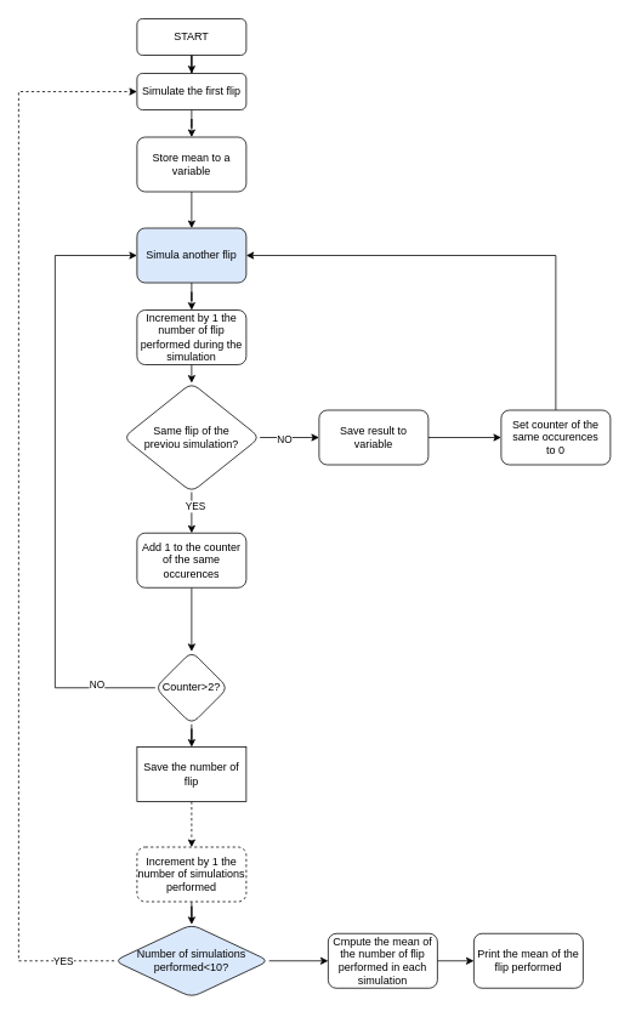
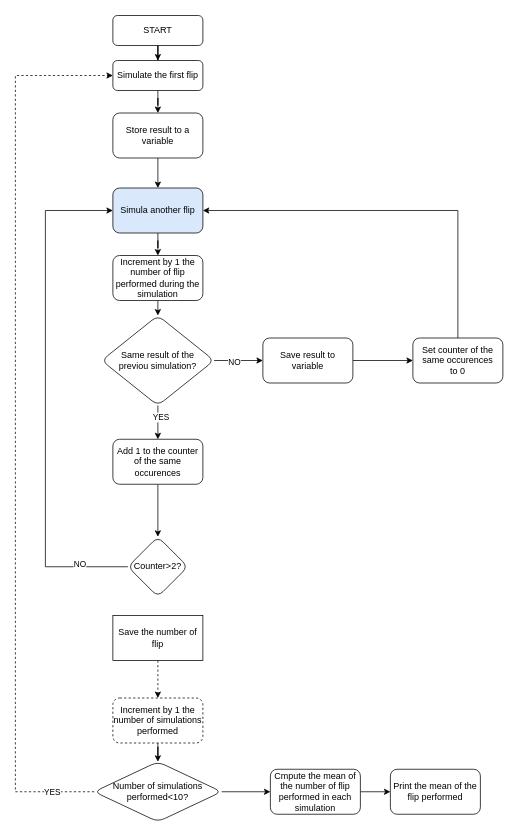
  <mxCell id="0" />
  <mxCell id="1" parent="0" />
  <mxCell id="2" value="" style="edgeStyle=orthogonalEdgeStyle;rounded=0;orthogonalLoop=1;jettySize=auto;html=1;" edge="1" parent="1" source="4" target="6"><mxGeometry relative="1" as="geometry" /></mxCell>
  <mxCell id="3" value="" style="edgeStyle=orthogonalEdgeStyle;rounded=0;orthogonalLoop=1;jettySize=auto;html=1;" edge="1" parent="1" source="24" target="4"><mxGeometry relative="1" as="geometry" /></mxCell>
  <mxCell id="4" value="Simulate the first flip" style="rounded=1;whiteSpace=wrap;html=1;fontSize=12;glass=0;strokeWidth=1;shadow=0;" parent="1" vertex="1"><mxGeometry x="150" y="80" width="120" height="40" as="geometry" /></mxCell>
  <mxCell id="5" value="" style="edgeStyle=orthogonalEdgeStyle;rounded=0;orthogonalLoop=1;jettySize=auto;html=1;" edge="1" parent="1" source="6" target="8"><mxGeometry relative="1" as="geometry" /></mxCell>
- <mxCell id="6" value="Store mean to a variable" style="whiteSpace=wrap;html=1;rounded=1;glass=0;strokeWidth=1;shadow=0;" vertex="1" parent="1"><mxGeometry x="150" y="150" width="120" height="60" as="geometry" /></mxCell>
+ <mxCell id="6" value="Store result to a variable" style="whiteSpace=wrap;html=1;rounded=1;glass=0;strokeWidth=1;shadow=0;" vertex="1" parent="1"><mxGeometry x="150" y="150" width="120" height="60" as="geometry" /></mxCell>
  <mxCell id="7" value="" style="edgeStyle=orthogonalEdgeStyle;rounded=0;orthogonalLoop=1;jettySize=auto;html=1;" edge="1" parent="1" source="8" target="36"><mxGeometry relative="1" as="geometry" /></mxCell>
  <mxCell id="8" value="Simula another flip" style="whiteSpace=wrap;html=1;rounded=1;glass=0;strokeWidth=1;shadow=0;fillColor=#dae8fc;" vertex="1" parent="1"><mxGeometry x="150" y="250" width="120" height="60" as="geometry" /></mxCell>
  <mxCell id="9" value="" style="edgeStyle=orthogonalEdgeStyle;rounded=0;orthogonalLoop=1;jettySize=auto;html=1;" edge="1" parent="1" source="13" target="15"><mxGeometry relative="1" as="geometry" /></mxCell>
  <mxCell id="10" value="YES" style="edgeLabel;html=1;align=center;verticalAlign=middle;resizable=0;points=[];" vertex="1" connectable="0" parent="9"><mxGeometry x="-0.333" y="3" relative="1" as="geometry"><mxPoint as="offset" /></mxGeometry></mxCell>
  <mxCell id="11" value="" style="edgeStyle=orthogonalEdgeStyle;rounded=0;orthogonalLoop=1;jettySize=auto;html=1;" edge="1" parent="1" source="13" target="21"><mxGeometry relative="1" as="geometry" /></mxCell>
  <mxCell id="12" value="NO" style="edgeLabel;html=1;align=center;verticalAlign=middle;resizable=0;points=[];" vertex="1" connectable="0" parent="11"><mxGeometry x="-0.2" y="-1" relative="1" as="geometry"><mxPoint as="offset" /></mxGeometry></mxCell>
- <mxCell id="13" value="Same flip of the&lt;div&gt;previou simulation?&lt;/div&gt;" style="rhombus;whiteSpace=wrap;html=1;rounded=1;glass=0;strokeWidth=1;shadow=0;" vertex="1" parent="1"><mxGeometry x="135" y="420" width="150" height="120" as="geometry" /></mxCell>
+ <mxCell id="13" value="Same result of the&lt;div&gt;previou simulation?&lt;/div&gt;" style="rhombus;whiteSpace=wrap;html=1;rounded=1;glass=0;strokeWidth=1;shadow=0;" vertex="1" parent="1"><mxGeometry x="135" y="420" width="150" height="120" as="geometry" /></mxCell>
  <mxCell id="14" value="" style="edgeStyle=orthogonalEdgeStyle;rounded=0;orthogonalLoop=1;jettySize=auto;html=1;" edge="1" parent="1" source="15" target="19"><mxGeometry relative="1" as="geometry" /></mxCell>
  <mxCell id="15" value="Add 1 to the counter&lt;div&gt;of the same occurences&lt;/div&gt;" style="whiteSpace=wrap;html=1;rounded=1;glass=0;strokeWidth=1;shadow=0;" vertex="1" parent="1"><mxGeometry x="150" y="585" width="120" height="60" as="geometry" /></mxCell>
  <mxCell id="16" style="edgeStyle=orthogonalEdgeStyle;rounded=0;orthogonalLoop=1;jettySize=auto;html=1;exitX=0;exitY=0.5;exitDx=0;exitDy=0;entryX=0;entryY=0.5;entryDx=0;entryDy=0;" edge="1" parent="1" source="19" target="8"><mxGeometry relative="1" as="geometry"><Array as="points"><mxPoint x="60" y="755" /><mxPoint x="60" y="280" /></Array></mxGeometry></mxCell>
  <mxCell id="17" value="NO" style="edgeLabel;html=1;align=center;verticalAlign=middle;resizable=0;points=[];" vertex="1" connectable="0" parent="16"><mxGeometry x="-0.808" y="-4" relative="1" as="geometry"><mxPoint as="offset" /></mxGeometry></mxCell>
- <mxCell id="18" value="" style="edgeStyle=orthogonalEdgeStyle;rounded=0;orthogonalLoop=1;jettySize=auto;html=1;" edge="1" parent="1" source="19" target="34"><mxGeometry relative="1" as="geometry" /></mxCell>
  <mxCell id="19" value="Counter&amp;gt;2?" style="rhombus;whiteSpace=wrap;html=1;rounded=1;glass=0;strokeWidth=1;shadow=0;" vertex="1" parent="1"><mxGeometry x="170" y="715" width="80" height="80" as="geometry" /></mxCell>
  <mxCell id="20" value="" style="edgeStyle=orthogonalEdgeStyle;rounded=0;orthogonalLoop=1;jettySize=auto;html=1;" edge="1" parent="1" source="21" target="23"><mxGeometry relative="1" as="geometry" /></mxCell>
  <mxCell id="21" value="Save result to variable" style="whiteSpace=wrap;html=1;rounded=1;glass=0;strokeWidth=1;shadow=0;" vertex="1" parent="1"><mxGeometry x="350" y="450" width="120" height="60" as="geometry" /></mxCell>
  <mxCell id="22" style="edgeStyle=orthogonalEdgeStyle;rounded=0;orthogonalLoop=1;jettySize=auto;html=1;exitX=0.5;exitY=0;exitDx=0;exitDy=0;entryX=1;entryY=0.5;entryDx=0;entryDy=0;" edge="1" parent="1" source="23" target="8"><mxGeometry relative="1" as="geometry" /></mxCell>
  <mxCell id="23" value="Set counter of the same occurences&lt;div&gt;to 0&lt;/div&gt;" style="whiteSpace=wrap;html=1;rounded=1;glass=0;strokeWidth=1;shadow=0;" vertex="1" parent="1"><mxGeometry x="550" y="450" width="120" height="60" as="geometry" /></mxCell>
  <mxCell id="24" value="START" style="whiteSpace=wrap;html=1;rounded=1;glass=0;strokeWidth=1;shadow=0;" vertex="1" parent="1"><mxGeometry x="150" y="20" width="120" height="40" as="geometry" /></mxCell>
  <mxCell id="25" value="" style="edgeStyle=orthogonalEdgeStyle;rounded=0;orthogonalLoop=1;jettySize=auto;html=1;" edge="1" parent="1" source="26" target="30"><mxGeometry relative="1" as="geometry" /></mxCell>
  <mxCell id="26" value="Increment by 1 the number of simulations performed" style="whiteSpace=wrap;html=1;rounded=1;glass=0;strokeWidth=1;shadow=0;dashed=1;" vertex="1" parent="1"><mxGeometry x="150" y="930" width="120" height="60" as="geometry" /></mxCell>
  <mxCell id="27" style="edgeStyle=orthogonalEdgeStyle;rounded=0;orthogonalLoop=1;jettySize=auto;html=1;exitX=0;exitY=0.5;exitDx=0;exitDy=0;entryX=0;entryY=0.5;entryDx=0;entryDy=0;dashed=1;" edge="1" parent="1" source="30" target="4"><mxGeometry relative="1" as="geometry"><mxPoint x="125" y="1105" as="sourcePoint" /><mxPoint x="150" y="150" as="targetPoint" /><Array as="points"><mxPoint x="20" y="1055" /><mxPoint x="20" y="100" /></Array></mxGeometry></mxCell>
  <mxCell id="28" value="YES" style="edgeLabel;html=1;align=center;verticalAlign=middle;resizable=0;points=[];" vertex="1" connectable="0" parent="27"><mxGeometry x="-0.902" y="-1" relative="1" as="geometry"><mxPoint x="1" y="1" as="offset" /></mxGeometry></mxCell>
  <mxCell id="29" value="" style="edgeStyle=orthogonalEdgeStyle;rounded=0;orthogonalLoop=1;jettySize=auto;html=1;" edge="1" parent="1" source="30" target="32"><mxGeometry relative="1" as="geometry" /></mxCell>
- <mxCell id="30" value="Number of simulations&lt;div&gt;performed&amp;lt;10?&lt;/div&gt;" style="rhombus;whiteSpace=wrap;html=1;rounded=1;glass=0;strokeWidth=1;shadow=0;fillColor=#dae8fc;" vertex="1" parent="1"><mxGeometry x="125" y="1015" width="170" height="80" as="geometry" /></mxCell>
+ <mxCell id="30" value="Number of simulations&lt;div&gt;performed&amp;lt;10?&lt;/div&gt;" style="rhombus;whiteSpace=wrap;html=1;rounded=1;glass=0;strokeWidth=1;shadow=0;" vertex="1" parent="1"><mxGeometry x="125" y="1015" width="170" height="80" as="geometry" /></mxCell>
  <mxCell id="31" value="" style="edgeStyle=orthogonalEdgeStyle;rounded=0;orthogonalLoop=1;jettySize=auto;html=1;" edge="1" parent="1" source="32" target="37"><mxGeometry relative="1" as="geometry" /></mxCell>
  <mxCell id="32" value="Cmpute the mean of the number of flip performed in each simulation" style="whiteSpace=wrap;html=1;rounded=1;glass=0;strokeWidth=1;shadow=0;" vertex="1" parent="1"><mxGeometry x="360" y="1025" width="120" height="60" as="geometry" /></mxCell>
  <mxCell id="33" style="edgeStyle=orthogonalEdgeStyle;rounded=0;orthogonalLoop=1;jettySize=auto;html=1;exitX=0.5;exitY=1;exitDx=0;exitDy=0;entryX=0.5;entryY=0;entryDx=0;entryDy=0;dashed=1;" edge="1" parent="1" source="34" target="26"><mxGeometry relative="1" as="geometry" /></mxCell>
  <mxCell id="34" value="Save the number of flip" style="whiteSpace=wrap;html=1;glass=0;strokeWidth=1;shadow=0;rounded=0;" vertex="1" parent="1"><mxGeometry x="150" y="820" width="120" height="60" as="geometry" /></mxCell>
  <mxCell id="35" style="edgeStyle=orthogonalEdgeStyle;rounded=0;orthogonalLoop=1;jettySize=auto;html=1;exitX=0.5;exitY=1;exitDx=0;exitDy=0;entryX=0.5;entryY=0;entryDx=0;entryDy=0;" edge="1" parent="1" source="36" target="13"><mxGeometry relative="1" as="geometry" /></mxCell>
  <mxCell id="36" value="Increment by 1 the number of flip performed during the simulation" style="whiteSpace=wrap;html=1;rounded=1;glass=0;strokeWidth=1;shadow=0;" vertex="1" parent="1"><mxGeometry x="150" y="340" width="120" height="60" as="geometry" /></mxCell>
  <mxCell id="37" value="Print the mean of the flip performed" style="whiteSpace=wrap;html=1;rounded=1;glass=0;strokeWidth=1;shadow=0;" vertex="1" parent="1"><mxGeometry x="520" y="1025" width="120" height="60" as="geometry" /></mxCell>
